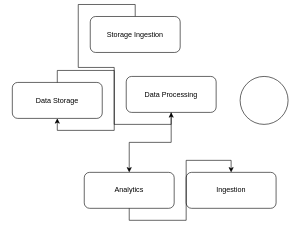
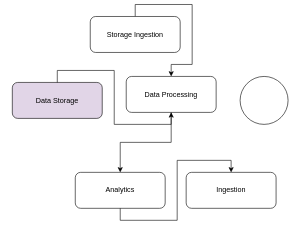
  <mxCell id="0" />
  <mxCell id="1" parent="0" />
- <mxCell id="2" style="edgeStyle=orthogonalEdgeStyle;rounded=0;orthogonalLoop=1;jettySize=auto;html=1;entryX=0.5;entryY=1;exitX=0.5;exitY=0;" parent="1" source="3" target="4" edge="1"><mxGeometry relative="1" as="geometry" /></mxCell>
+ <mxCell id="2" style="edgeStyle=orthogonalEdgeStyle;rounded=0;orthogonalLoop=1;jettySize=auto;html=1;exitX=0.5;exitY=0;" parent="1" source="3" target="5" edge="1"><mxGeometry relative="1" as="geometry" /></mxCell>
  <mxCell id="3" value="Storage Ingestion" style="rounded=1;whiteSpace=wrap;html=1;" parent="1" vertex="1"><mxGeometry x="150" y="20" width="150" height="60" as="geometry" /></mxCell>
- <mxCell id="4" value="Data Storage" style="rounded=1;whiteSpace=wrap;html=1;" parent="1" vertex="1"><mxGeometry x="20" y="130" width="150" height="60" as="geometry" /></mxCell>
+ <mxCell id="4" value="Data Storage" style="rounded=1;whiteSpace=wrap;html=1;fillColor=#e1d5e7;" parent="1" vertex="1"><mxGeometry x="20" y="130" width="150" height="60" as="geometry" /></mxCell>
  <mxCell id="5" value="Data Processing" style="rounded=1;whiteSpace=wrap;html=1;" parent="1" vertex="1"><mxGeometry x="210" y="120" width="150" height="60" as="geometry" /></mxCell>
- <mxCell id="6" value="Analytics" style="rounded=1;whiteSpace=wrap;html=1;" parent="1" vertex="1"><mxGeometry x="140" y="280" width="150" height="60" as="geometry" /></mxCell>
+ <mxCell id="6" value="Analytics" style="rounded=1;whiteSpace=wrap;html=1;" parent="1" vertex="1"><mxGeometry x="125" y="280" width="150" height="60" as="geometry" /></mxCell>
  <mxCell id="7" value="Ingestion" style="rounded=1;whiteSpace=wrap;html=1;" parent="1" vertex="1"><mxGeometry x="310" y="280" width="150" height="60" as="geometry" /></mxCell>
  <mxCell id="8" style="edgeStyle=orthogonalEdgeStyle;rounded=0;orthogonalLoop=1;jettySize=auto;html=1;entryX=0.5;entryY=1;exitX=0.5;exitY=0;" parent="1" source="4" target="5" edge="1"><mxGeometry relative="1" as="geometry" /></mxCell>
  <mxCell id="9" style="edgeStyle=orthogonalEdgeStyle;rounded=0;orthogonalLoop=1;jettySize=auto;html=1;entryX=0.5;entryY=0;exitX=0.5;exitY=1;" parent="1" source="5" target="6" edge="1"><mxGeometry relative="1" as="geometry" /></mxCell>
  <mxCell id="10" style="edgeStyle=orthogonalEdgeStyle;rounded=0;orthogonalLoop=1;jettySize=auto;html=1;entryX=0.5;entryY=0;exitX=0.5;exitY=1;" parent="1" source="6" target="7" edge="1"><mxGeometry relative="1" as="geometry" /></mxCell>
  <mxCell id="11" value="" style="ellipse;whiteSpace=wrap;html=1;aspect=fixed;" vertex="1" parent="1"><mxGeometry x="400" y="120" width="80" height="80" as="geometry" /></mxCell>
